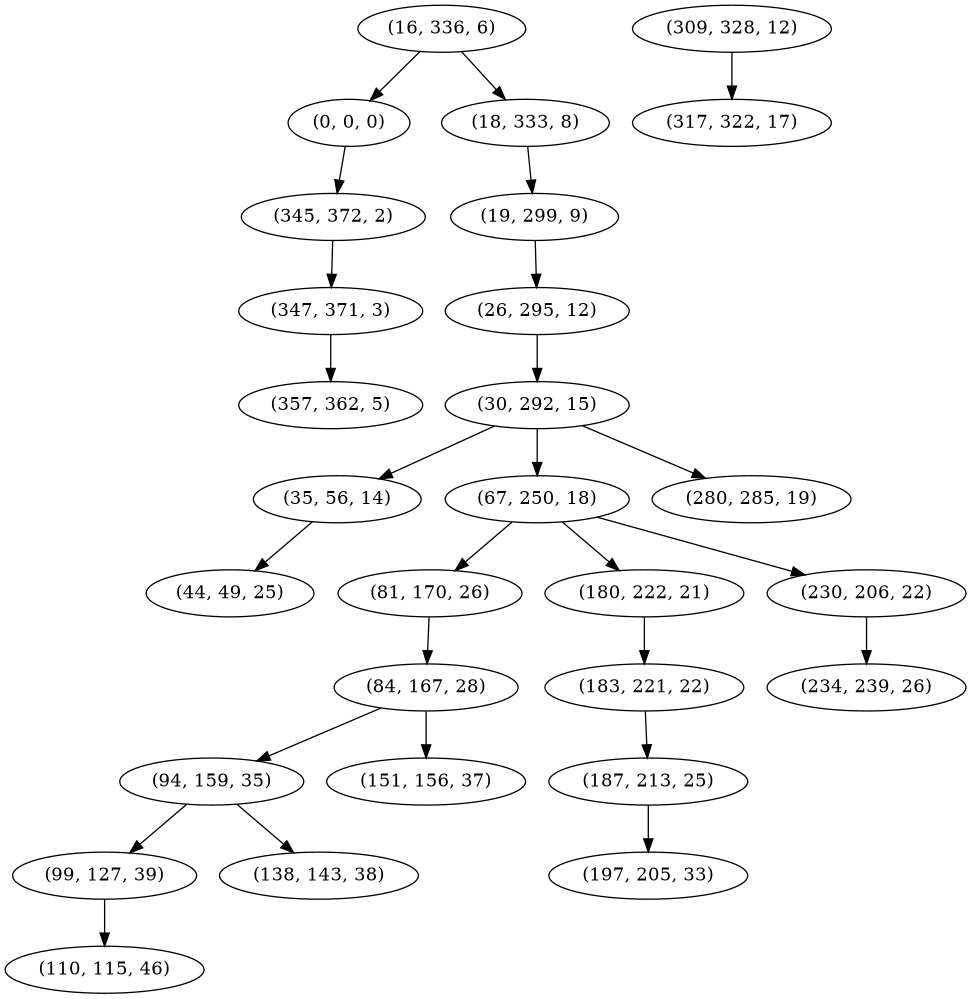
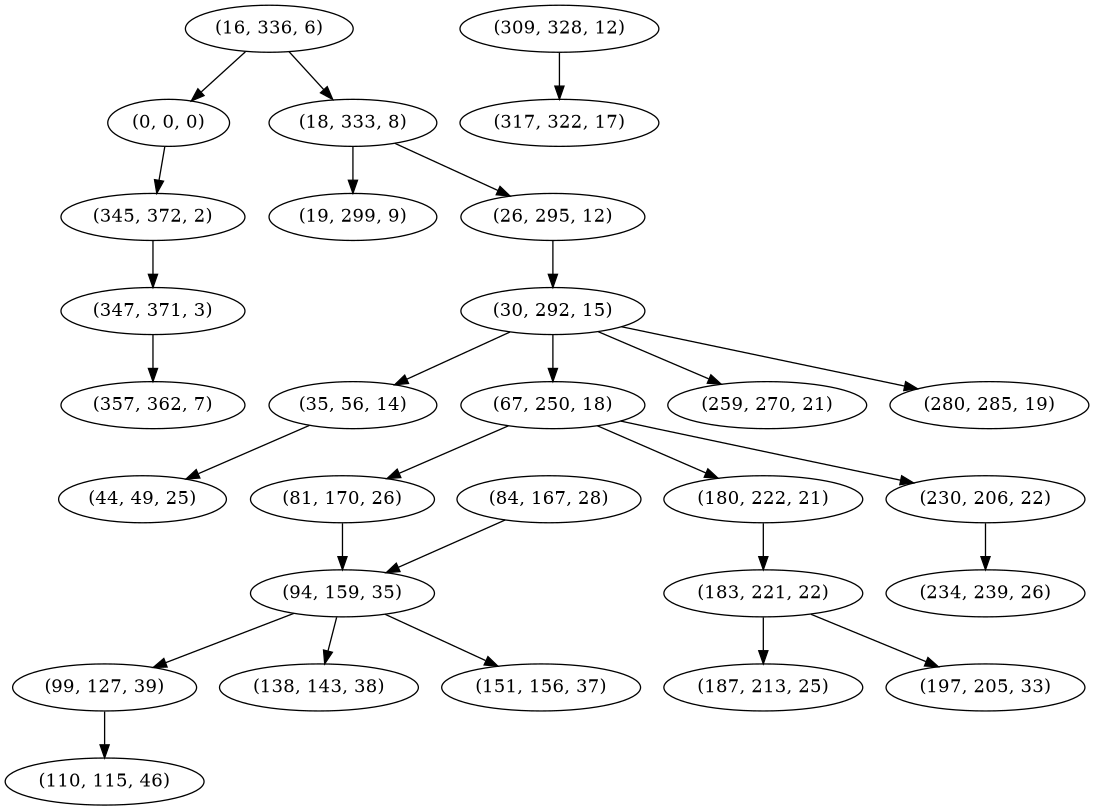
  digraph {
    "(0, 0, 0)"
    "(345, 372, 2)"
    "(16, 336, 6)"
    "(18, 333, 8)"
    "(347, 371, 3)"
    "(19, 299, 9)"
    "(26, 295, 12)"
    "(30, 292, 15)"
    n9 [label="(35, 56, 14)"]
    "(67, 250, 18)"
+   "(259, 270, 21)"
    "(280, 285, 19)"
    "(44, 49, 25)"
    "(81, 170, 26)"
    "(180, 222, 21)"
    n16 [label="(230, 206, 22)"]
    n17 [label="(84, 167, 28)"]
    "(183, 221, 22)"
    "(234, 239, 26)"
    "(94, 159, 35)"
    "(99, 127, 39)"
    "(138, 143, 38)"
    "(151, 156, 37)"
    "(110, 115, 46)"
    "(187, 213, 25)"
    "(197, 205, 33)"
    "(309, 328, 12)"
    "(317, 322, 17)"
-   "(357, 362, 7)" [label="(357, 362, 5)"]
+   "(357, 362, 7)"
    "(0, 0, 0)" -> "(345, 372, 2)"
    "(345, 372, 2)" -> "(347, 371, 3)"
    "(16, 336, 6)" -> "(0, 0, 0)"
    "(16, 336, 6)" -> "(18, 333, 8)"
    "(18, 333, 8)" -> "(19, 299, 9)"
    "(347, 371, 3)" -> "(357, 362, 7)"
-   "(19, 299, 9)" -> "(26, 295, 12)"
+   "(18, 333, 8)" -> "(26, 295, 12)"
    "(26, 295, 12)" -> "(30, 292, 15)"
    "(30, 292, 15)" -> n9
    "(30, 292, 15)" -> "(67, 250, 18)"
+   "(30, 292, 15)" -> "(259, 270, 21)"
    "(30, 292, 15)" -> "(280, 285, 19)"
    n9 -> "(44, 49, 25)"
    "(67, 250, 18)" -> "(81, 170, 26)"
    "(67, 250, 18)" -> "(180, 222, 21)"
    "(67, 250, 18)" -> n16
-   "(81, 170, 26)" -> n17
+   "(81, 170, 26)" -> "(94, 159, 35)"
    "(180, 222, 21)" -> "(183, 221, 22)"
    n16 -> "(234, 239, 26)"
    n17 -> "(94, 159, 35)"
    "(183, 221, 22)" -> "(187, 213, 25)"
    "(94, 159, 35)" -> "(99, 127, 39)"
    "(94, 159, 35)" -> "(138, 143, 38)"
-   n17 -> "(151, 156, 37)"
+   "(94, 159, 35)" -> "(151, 156, 37)"
    "(99, 127, 39)" -> "(110, 115, 46)"
-   "(187, 213, 25)" -> "(197, 205, 33)"
+   "(183, 221, 22)" -> "(197, 205, 33)"
    "(309, 328, 12)" -> "(317, 322, 17)"
  }
